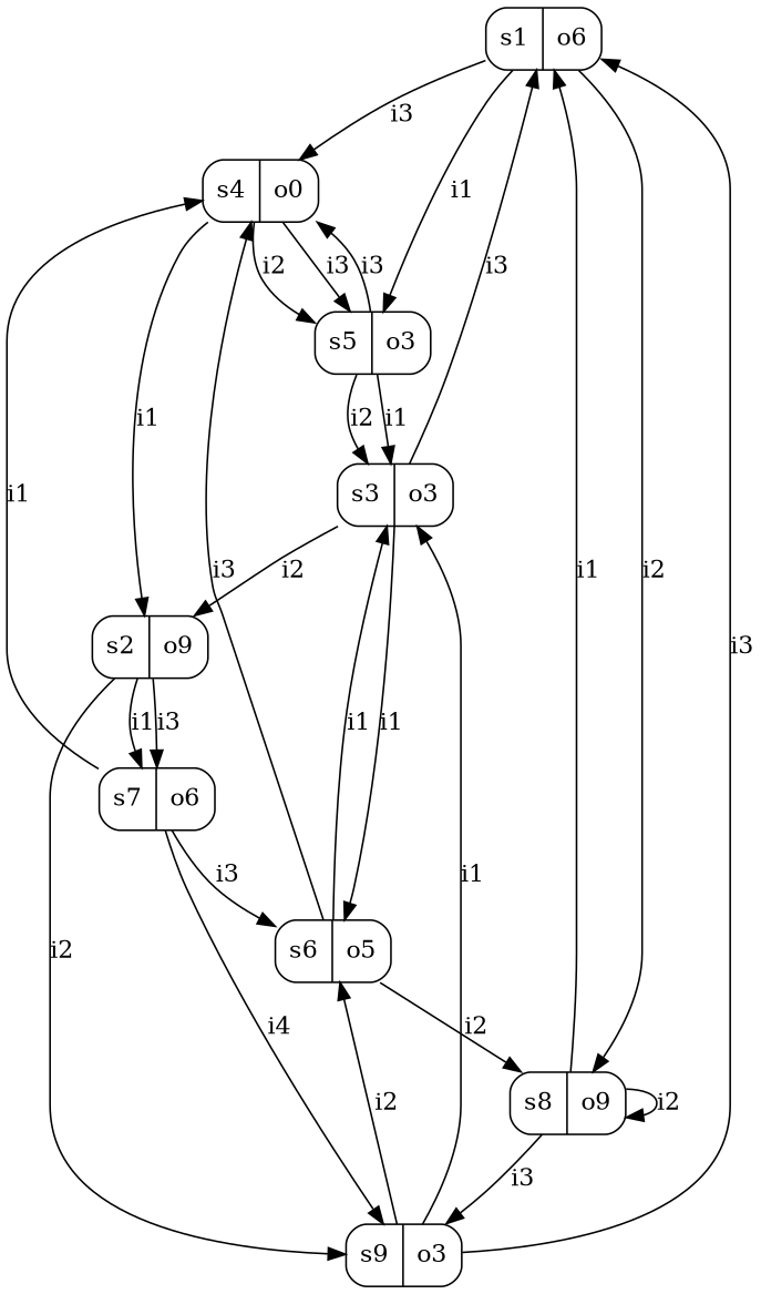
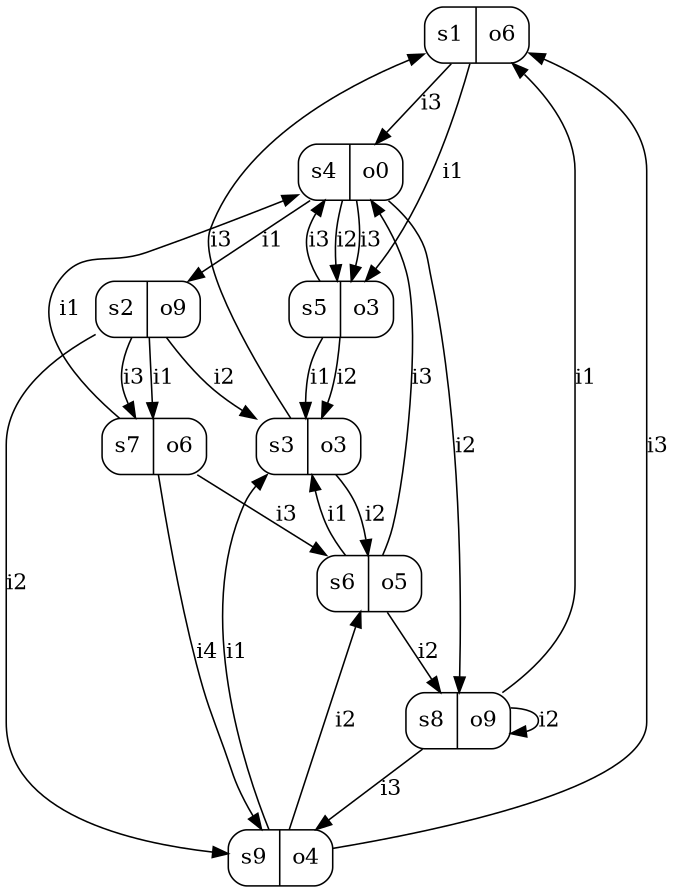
  digraph {
    node [shape=record style=rounded]
    n1 [label="s1|o6"]
    n2 [label="s4|o0"]
    n3 [label="s5|o3"]
    n4 [label="s8|o9"]
    n5 [label="s2|o9"]
    n6 [label="s3|o3"]
-   n7 [label="s9|o3"]
+   n7 [label="s9|o4"]
    n8 [label="s7|o6"]
    n9 [label="s6|o5"]
    n1 -> n2 [label=i3]
    n1 -> n3 [label=i1]
-   n1 -> n4 [label=i2]
+   n2 -> n4 [label=i2]
    n2 -> n3 [label=i2]
    n2 -> n3 [label=i3]
    n2 -> n5 [label=i1]
    n3 -> n2 [label=i3]
    n3 -> n6 [label=i1]
    n3 -> n6 [label=i2]
    n4 -> n1 [label=i1]
    n4 -> n4 [label=i2]
    n4 -> n7 [label=i3]
    n5 -> n7 [label=i2]
    n5 -> n8 [label=i1]
    n5 -> n8 [label=i3]
    n6 -> n1 [label=i3]
-   n6 -> n5 [label=i2]
-   n6 -> n9 [label=i1]
+   n5 -> n6 [label=i2]
+   n6 -> n9 [label=i2]
    n7 -> n1 [label=i3]
    n7 -> n6 [label=i1]
    n7 -> n9 [label=i2]
    n8 -> n2 [label=i1]
    n8 -> n7 [label=i4]
    n8 -> n9 [label=i3]
    n9 -> n2 [label=i3]
    n9 -> n4 [label=i2]
    n9 -> n6 [label=i1]
  }
